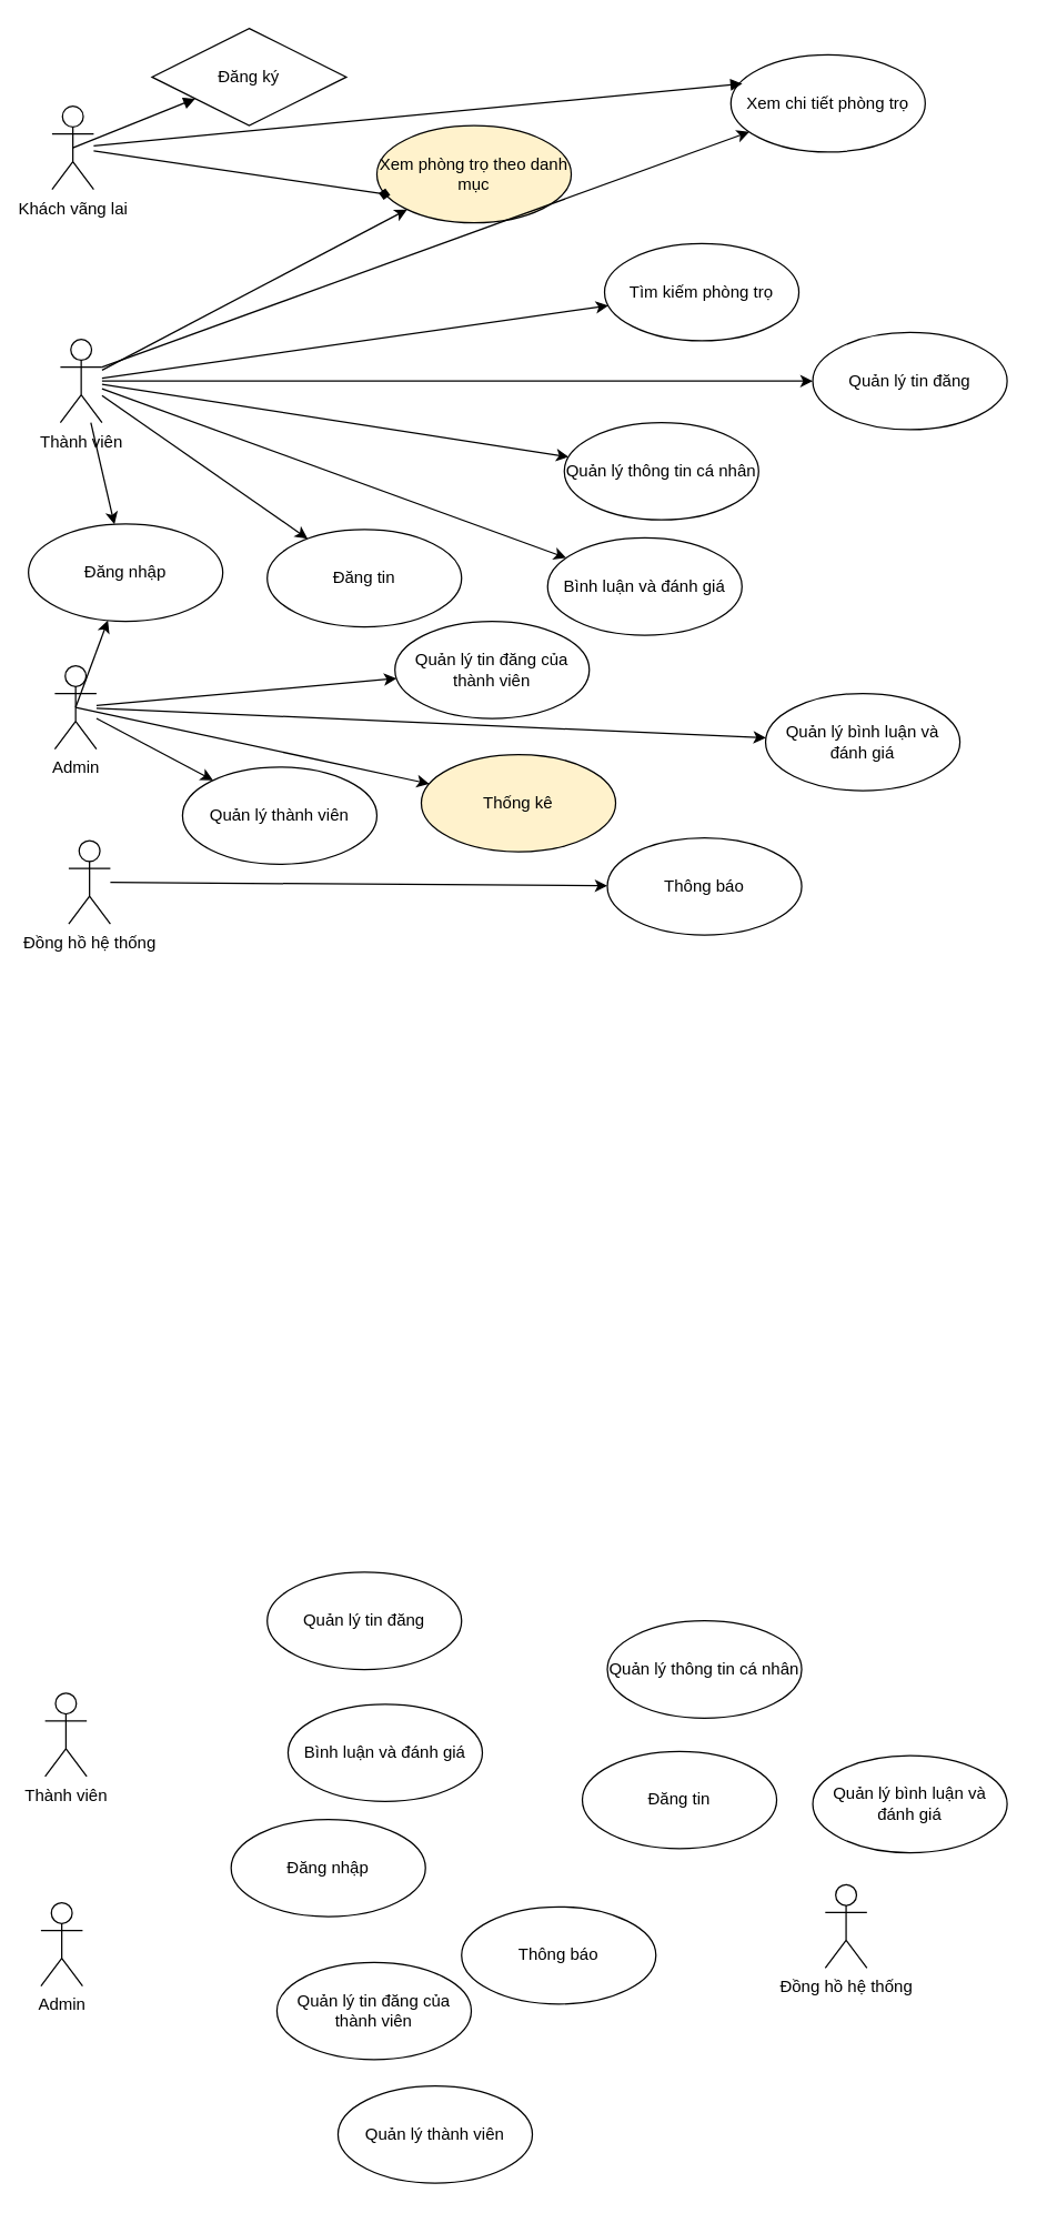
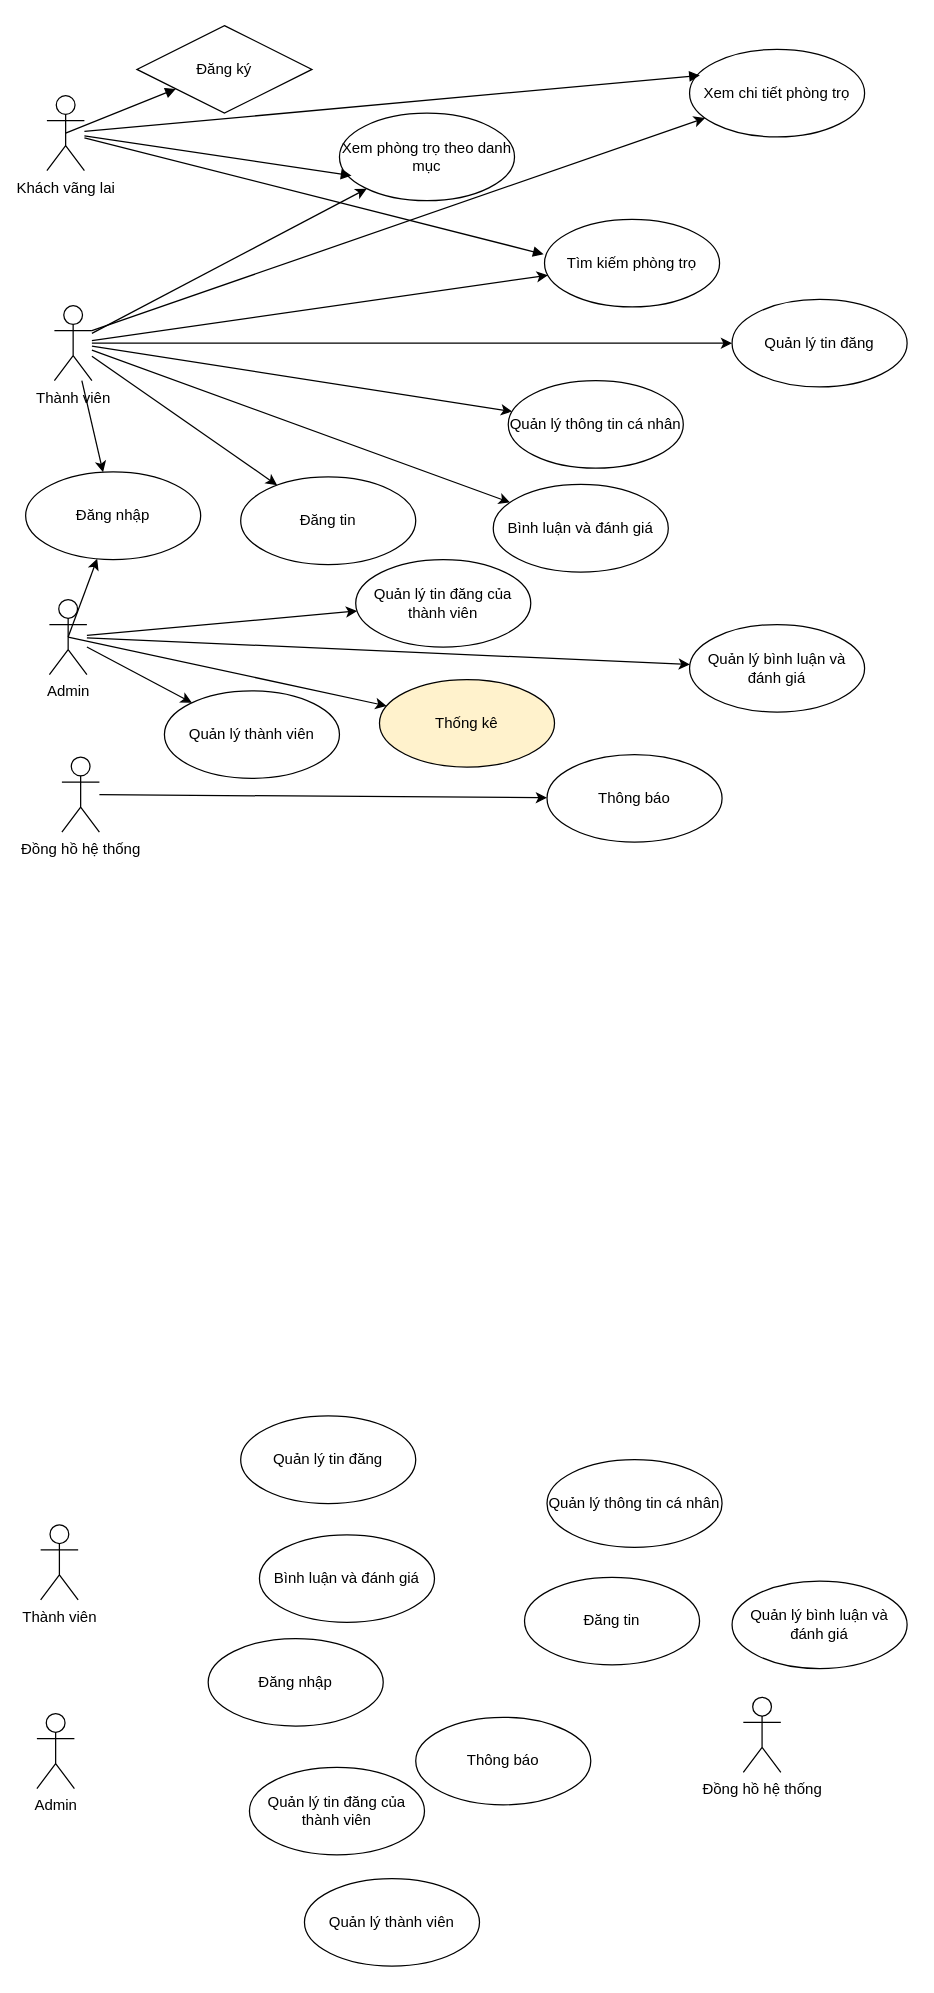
  <mxCell id="0" />
  <mxCell id="1" parent="0" />
  <mxCell id="2" value="Khách vãng lai" style="shape=umlActor;verticalLabelPosition=bottom;verticalAlign=top;html=1;outlineConnect=0;" vertex="1" parent="1"><mxGeometry x="37" y="76" width="30" height="60" as="geometry" /></mxCell>
  <mxCell id="3" value="Thành viên" style="shape=umlActor;verticalLabelPosition=bottom;verticalAlign=top;html=1;outlineConnect=0;" vertex="1" parent="1"><mxGeometry x="32" y="1219" width="30" height="60" as="geometry" /></mxCell>
  <mxCell id="4" value="Admin" style="shape=umlActor;verticalLabelPosition=bottom;verticalAlign=top;html=1;outlineConnect=0;" vertex="1" parent="1"><mxGeometry x="29" y="1370" width="30" height="60" as="geometry" /></mxCell>
  <mxCell id="5" value="Đồng hồ hệ thống" style="shape=umlActor;verticalLabelPosition=bottom;verticalAlign=top;html=1;outlineConnect=0;" vertex="1" parent="1"><mxGeometry x="594" y="1357" width="30" height="60" as="geometry" /></mxCell>
  <mxCell id="6" value="Đăng ký" style="rhombus;whiteSpace=wrap;html=1;" vertex="1" parent="1"><mxGeometry x="109" y="20" width="140" height="70" as="geometry" /></mxCell>
  <mxCell id="7" value="" style="html=1;verticalAlign=bottom;endArrow=block;curved=0;rounded=0;exitX=0.5;exitY=0.5;exitDx=0;exitDy=0;exitPerimeter=0;" edge="1" parent="1" source="2" target="6"><mxGeometry width="80" relative="1" as="geometry"><mxPoint x="295" y="1289" as="sourcePoint" /><mxPoint x="375" y="1289" as="targetPoint" /></mxGeometry></mxCell>
  <mxCell id="8" value="Tìm kiếm phòng trọ" style="ellipse;whiteSpace=wrap;html=1;" vertex="1" parent="1"><mxGeometry x="435" y="175" width="140" height="70" as="geometry" /></mxCell>
- <mxCell id="9" value="Xem phòng trọ theo danh mục" style="ellipse;whiteSpace=wrap;html=1;fillColor=#fff2cc;" vertex="1" parent="1"><mxGeometry x="271" y="90" width="140" height="70" as="geometry" /></mxCell>
+ <mxCell id="9" value="Xem phòng trọ theo danh mục" style="ellipse;whiteSpace=wrap;html=1;" vertex="1" parent="1"><mxGeometry x="271" y="90" width="140" height="70" as="geometry" /></mxCell>
  <mxCell id="10" value="Quản lý tin đăng" style="ellipse;whiteSpace=wrap;html=1;" vertex="1" parent="1"><mxGeometry x="192" y="1132" width="140" height="70" as="geometry" /></mxCell>
- <mxCell id="11" value="Xem chi tiết phòng trọ" style="ellipse;whiteSpace=wrap;html=1;" vertex="1" parent="1"><mxGeometry x="526" y="39" width="140" height="70" as="geometry" /></mxCell>
+ <mxCell id="11" value="Xem chi tiết phòng trọ" style="ellipse;whiteSpace=wrap;html=1;" vertex="1" parent="1"><mxGeometry x="551" y="39" width="140" height="70" as="geometry" /></mxCell>
  <mxCell id="12" value="Quản lý thông tin cá nhân" style="ellipse;whiteSpace=wrap;html=1;" vertex="1" parent="1"><mxGeometry x="437" y="1167" width="140" height="70" as="geometry" /></mxCell>
  <mxCell id="13" value="Thông báo" style="ellipse;whiteSpace=wrap;html=1;" vertex="1" parent="1"><mxGeometry x="332" y="1373" width="140" height="70" as="geometry" /></mxCell>
  <mxCell id="14" value="Bình luận và đánh giá" style="ellipse;whiteSpace=wrap;html=1;" vertex="1" parent="1"><mxGeometry x="207" y="1227" width="140" height="70" as="geometry" /></mxCell>
  <mxCell id="15" value="Đăng nhập" style="ellipse;whiteSpace=wrap;html=1;" vertex="1" parent="1"><mxGeometry x="166" y="1310" width="140" height="70" as="geometry" /></mxCell>
  <mxCell id="16" value="Quản lý tin đăng của thành viên" style="ellipse;whiteSpace=wrap;html=1;" vertex="1" parent="1"><mxGeometry x="199" y="1413" width="140" height="70" as="geometry" /></mxCell>
  <mxCell id="17" value="Đăng tin" style="ellipse;whiteSpace=wrap;html=1;" vertex="1" parent="1"><mxGeometry x="419" y="1261" width="140" height="70" as="geometry" /></mxCell>
  <mxCell id="18" value="Quản lý thành viên" style="ellipse;whiteSpace=wrap;html=1;" vertex="1" parent="1"><mxGeometry x="243" y="1502" width="140" height="70" as="geometry" /></mxCell>
  <mxCell id="19" value="Quản lý bình luận và đánh giá" style="ellipse;whiteSpace=wrap;html=1;" vertex="1" parent="1"><mxGeometry x="585" y="1264" width="140" height="70" as="geometry" /></mxCell>
  <mxCell id="20" value="" style="html=1;verticalAlign=bottom;endArrow=block;curved=0;rounded=0;entryX=0.059;entryY=0.297;entryDx=0;entryDy=0;entryPerimeter=0;" edge="1" parent="1" source="2" target="11"><mxGeometry width="80" relative="1" as="geometry"><mxPoint x="296" y="978" as="sourcePoint" /><mxPoint x="376" y="978" as="targetPoint" /></mxGeometry></mxCell>
- <mxCell id="21" value="" style="html=1;verticalAlign=bottom;endArrow=diamond;curved=0;rounded=0;entryX=0.069;entryY=0.714;entryDx=0;entryDy=0;entryPerimeter=0;" edge="1" parent="1" source="2" target="9"><mxGeometry width="80" relative="1" as="geometry"><mxPoint x="296" y="977" as="sourcePoint" /><mxPoint x="376" y="977" as="targetPoint" /></mxGeometry></mxCell>
+ <mxCell id="21" value="" style="html=1;verticalAlign=bottom;endArrow=block;curved=0;rounded=0;entryX=0.069;entryY=0.714;entryDx=0;entryDy=0;entryPerimeter=0;" edge="1" parent="1" source="2" target="9"><mxGeometry width="80" relative="1" as="geometry"><mxPoint x="296" y="977" as="sourcePoint" /><mxPoint x="376" y="977" as="targetPoint" /></mxGeometry></mxCell>
+ <mxCell id="22" value="" style="html=1;verticalAlign=bottom;endArrow=block;curved=0;rounded=0;entryX=-0.005;entryY=0.398;entryDx=0;entryDy=0;entryPerimeter=0;" edge="1" parent="1" source="2" target="8"><mxGeometry width="80" relative="1" as="geometry"><mxPoint x="46" y="1027" as="sourcePoint" /><mxPoint x="126" y="1032" as="targetPoint" /></mxGeometry></mxCell>
  <mxCell id="23" value="Thành viên" style="shape=umlActor;verticalLabelPosition=bottom;verticalAlign=top;html=1;outlineConnect=0;" vertex="1" parent="1"><mxGeometry x="43" y="244" width="30" height="60" as="geometry" /></mxCell>
  <mxCell id="24" value="Admin" style="shape=umlActor;verticalLabelPosition=bottom;verticalAlign=top;html=1;outlineConnect=0;" vertex="1" parent="1"><mxGeometry x="39" y="479" width="30" height="60" as="geometry" /></mxCell>
  <mxCell id="25" value="Đồng hồ hệ thống" style="shape=umlActor;verticalLabelPosition=bottom;verticalAlign=top;html=1;outlineConnect=0;" vertex="1" parent="1"><mxGeometry x="49" y="605" width="30" height="60" as="geometry" /></mxCell>
  <mxCell id="26" value="Quản lý tin đăng" style="ellipse;whiteSpace=wrap;html=1;" vertex="1" parent="1"><mxGeometry x="585" y="239" width="140" height="70" as="geometry" /></mxCell>
  <mxCell id="27" value="Quản lý thông tin cá nhân" style="ellipse;whiteSpace=wrap;html=1;" vertex="1" parent="1"><mxGeometry x="406" y="304" width="140" height="70" as="geometry" /></mxCell>
  <mxCell id="28" value="Thông báo" style="ellipse;whiteSpace=wrap;html=1;" vertex="1" parent="1"><mxGeometry x="437" y="603" width="140" height="70" as="geometry" /></mxCell>
  <mxCell id="29" value="Bình luận và đánh giá" style="ellipse;whiteSpace=wrap;html=1;" vertex="1" parent="1"><mxGeometry x="394" y="387" width="140" height="70" as="geometry" /></mxCell>
  <mxCell id="30" value="Đăng nhập" style="ellipse;whiteSpace=wrap;html=1;" vertex="1" parent="1"><mxGeometry x="20" y="377" width="140" height="70" as="geometry" /></mxCell>
  <mxCell id="31" value="Quản lý tin đăng của thành viên" style="ellipse;whiteSpace=wrap;html=1;" vertex="1" parent="1"><mxGeometry x="284" y="447" width="140" height="70" as="geometry" /></mxCell>
  <mxCell id="32" value="Đăng tin" style="ellipse;whiteSpace=wrap;html=1;" vertex="1" parent="1"><mxGeometry x="192" y="381" width="140" height="70" as="geometry" /></mxCell>
  <mxCell id="33" value="Quản lý thành viên" style="ellipse;whiteSpace=wrap;html=1;" vertex="1" parent="1"><mxGeometry x="131" y="552" width="140" height="70" as="geometry" /></mxCell>
  <mxCell id="34" value="Quản lý bình luận và đánh giá" style="ellipse;whiteSpace=wrap;html=1;" vertex="1" parent="1"><mxGeometry x="551" y="499" width="140" height="70" as="geometry" /></mxCell>
  <mxCell id="35" value="" style="endArrow=classic;html=1;rounded=0;" edge="1" parent="1" source="23" target="26"><mxGeometry width="50" height="50" relative="1" as="geometry"><mxPoint x="484" y="292" as="sourcePoint" /><mxPoint x="534" y="242" as="targetPoint" /></mxGeometry></mxCell>
  <mxCell id="36" value="" style="endArrow=classic;html=1;rounded=0;" edge="1" parent="1" source="23" target="8"><mxGeometry width="50" height="50" relative="1" as="geometry"><mxPoint x="484" y="292" as="sourcePoint" /><mxPoint x="534" y="242" as="targetPoint" /></mxGeometry></mxCell>
  <mxCell id="37" value="" style="endArrow=classic;html=1;rounded=0;exitX=1;exitY=0.333;exitDx=0;exitDy=0;exitPerimeter=0;" edge="1" parent="1" source="23" target="11"><mxGeometry width="50" height="50" relative="1" as="geometry"><mxPoint x="484" y="292" as="sourcePoint" /><mxPoint x="534" y="242" as="targetPoint" /></mxGeometry></mxCell>
  <mxCell id="38" value="" style="endArrow=classic;html=1;rounded=0;" edge="1" parent="1" source="23" target="9"><mxGeometry width="50" height="50" relative="1" as="geometry"><mxPoint x="484" y="292" as="sourcePoint" /><mxPoint x="534" y="242" as="targetPoint" /></mxGeometry></mxCell>
  <mxCell id="39" value="" style="endArrow=classic;html=1;rounded=0;" edge="1" parent="1" source="23" target="29"><mxGeometry width="50" height="50" relative="1" as="geometry"><mxPoint x="484" y="528" as="sourcePoint" /><mxPoint x="534" y="478" as="targetPoint" /></mxGeometry></mxCell>
  <mxCell id="40" value="" style="endArrow=classic;html=1;rounded=0;" edge="1" parent="1" source="23" target="27"><mxGeometry width="50" height="50" relative="1" as="geometry"><mxPoint x="484" y="528" as="sourcePoint" /><mxPoint x="534" y="478" as="targetPoint" /></mxGeometry></mxCell>
  <mxCell id="41" value="" style="endArrow=classic;html=1;rounded=0;" edge="1" parent="1" source="23" target="32"><mxGeometry width="50" height="50" relative="1" as="geometry"><mxPoint x="484" y="528" as="sourcePoint" /><mxPoint x="534" y="478" as="targetPoint" /></mxGeometry></mxCell>
  <mxCell id="42" value="" style="endArrow=classic;html=1;rounded=0;" edge="1" parent="1" source="23" target="30"><mxGeometry width="50" height="50" relative="1" as="geometry"><mxPoint x="484" y="528" as="sourcePoint" /><mxPoint x="534" y="478" as="targetPoint" /></mxGeometry></mxCell>
  <mxCell id="43" value="" style="endArrow=classic;html=1;rounded=0;exitX=0.5;exitY=0.5;exitDx=0;exitDy=0;exitPerimeter=0;" edge="1" parent="1" source="24" target="30"><mxGeometry width="50" height="50" relative="1" as="geometry"><mxPoint x="484" y="528" as="sourcePoint" /><mxPoint x="534" y="478" as="targetPoint" /></mxGeometry></mxCell>
  <mxCell id="44" value="" style="endArrow=classic;html=1;rounded=0;" edge="1" parent="1" source="24" target="34"><mxGeometry width="50" height="50" relative="1" as="geometry"><mxPoint x="484" y="528" as="sourcePoint" /><mxPoint x="534" y="478" as="targetPoint" /></mxGeometry></mxCell>
  <mxCell id="45" value="" style="endArrow=classic;html=1;rounded=0;" edge="1" parent="1" source="24" target="31"><mxGeometry width="50" height="50" relative="1" as="geometry"><mxPoint x="484" y="528" as="sourcePoint" /><mxPoint x="534" y="478" as="targetPoint" /></mxGeometry></mxCell>
  <mxCell id="46" value="" style="endArrow=classic;html=1;rounded=0;" edge="1" parent="1" source="24" target="33"><mxGeometry width="50" height="50" relative="1" as="geometry"><mxPoint x="484" y="645" as="sourcePoint" /><mxPoint x="534" y="595" as="targetPoint" /></mxGeometry></mxCell>
  <mxCell id="47" value="" style="endArrow=classic;html=1;rounded=0;" edge="1" parent="1" source="25" target="28"><mxGeometry width="50" height="50" relative="1" as="geometry"><mxPoint x="484" y="645" as="sourcePoint" /><mxPoint x="534" y="595" as="targetPoint" /></mxGeometry></mxCell>
  <mxCell id="48" value="Thống kê" style="ellipse;whiteSpace=wrap;html=1;fillColor=#fff2cc;" vertex="1" parent="1"><mxGeometry x="303" y="543" width="140" height="70" as="geometry" /></mxCell>
  <mxCell id="49" value="" style="endArrow=classic;html=1;rounded=0;exitX=0.5;exitY=0.5;exitDx=0;exitDy=0;exitPerimeter=0;" edge="1" parent="1" source="24" target="48"><mxGeometry width="50" height="50" relative="1" as="geometry"><mxPoint x="369" y="412" as="sourcePoint" /><mxPoint x="419" y="362" as="targetPoint" /></mxGeometry></mxCell>
